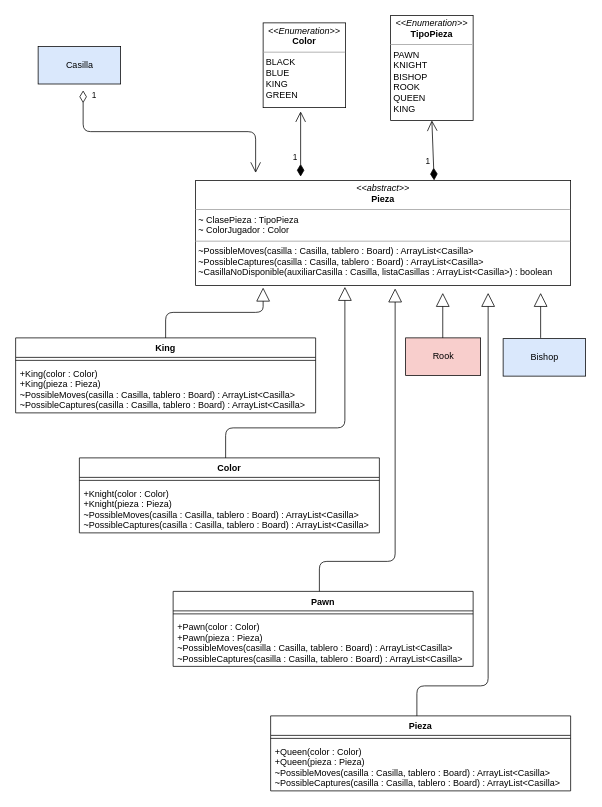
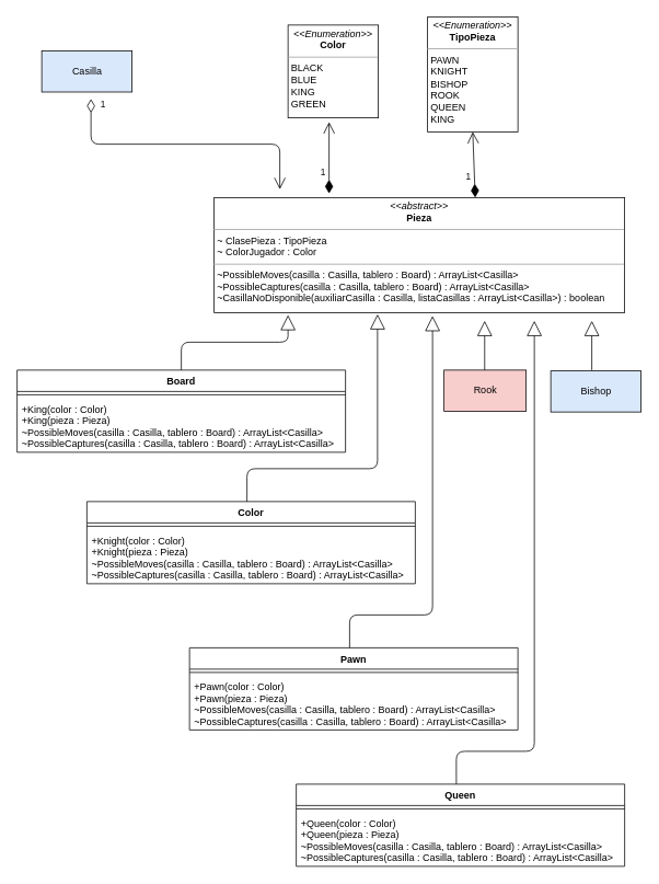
  <mxCell id="0" />
  <mxCell id="1" parent="0" />
  <mxCell id="2" value="Casilla" style="html=1;fillColor=#dae8fc;" vertex="1" parent="1"><mxGeometry x="50" y="61.5" width="110" height="50" as="geometry" /></mxCell>
  <mxCell id="3" value="1" style="endArrow=open;html=1;endSize=12;startArrow=diamondThin;startSize=14;startFill=0;align=left;verticalAlign=bottom;edgeStyle=elbowEdgeStyle;elbow=vertical;" edge="1" parent="1"><mxGeometry x="-0.905" y="10" relative="1" as="geometry"><mxPoint x="110" y="120" as="sourcePoint" /><mxPoint x="340" y="230" as="targetPoint" /><mxPoint as="offset" /></mxGeometry></mxCell>
  <mxCell id="4" value="&lt;p style=&quot;margin: 0px ; margin-top: 4px ; text-align: center&quot;&gt;&lt;i&gt;&amp;lt;&amp;lt;Enumeration&amp;gt;&amp;gt;&lt;/i&gt;&lt;br&gt;&lt;b&gt;Color&lt;/b&gt;&lt;/p&gt;&lt;hr size=&quot;1&quot;&gt;&lt;p style=&quot;margin: 0px ; margin-left: 4px&quot;&gt;BLACK&lt;/p&gt;&lt;p style=&quot;margin: 0px ; margin-left: 4px&quot;&gt;BLUE&lt;/p&gt;&lt;p style=&quot;margin: 0px ; margin-left: 4px&quot;&gt;KING&lt;/p&gt;&lt;p style=&quot;margin: 0px ; margin-left: 4px&quot;&gt;GREEN&lt;/p&gt;&lt;br&gt;&lt;p style=&quot;margin: 0px ; margin-left: 4px&quot;&gt;&lt;br&gt;&lt;/p&gt;" style="verticalAlign=top;align=left;overflow=fill;fontSize=12;fontFamily=Helvetica;html=1;rounded=0;shadow=0;comic=0;labelBackgroundColor=none;strokeColor=#000000;strokeWidth=1;fillColor=#ffffff;" vertex="1" parent="1"><mxGeometry x="350" y="30" width="110" height="113" as="geometry" /></mxCell>
  <mxCell id="5" value="1" style="endArrow=open;html=1;endSize=12;startArrow=diamondThin;startSize=14;startFill=1;align=left;verticalAlign=bottom;" edge="1" parent="1"><mxGeometry x="-0.603" y="12" relative="1" as="geometry"><mxPoint x="400" y="235" as="sourcePoint" /><mxPoint x="400" y="148" as="targetPoint" /><mxPoint as="offset" /></mxGeometry></mxCell>
  <mxCell id="6" value="&lt;p style=&quot;margin: 0px ; margin-top: 4px ; text-align: center&quot;&gt;&lt;i&gt;&amp;lt;&amp;lt;Enumeration&amp;gt;&amp;gt;&lt;/i&gt;&lt;br&gt;&lt;b&gt;TipoPieza&lt;/b&gt;&lt;/p&gt;&lt;hr size=&quot;1&quot;&gt;&lt;p style=&quot;margin: 0px ; margin-left: 4px&quot;&gt;PAWN&lt;/p&gt;&lt;p style=&quot;margin: 0px ; margin-left: 4px&quot;&gt;KNIGHT&lt;/p&gt;&lt;p style=&quot;margin: 0px ; margin-left: 4px&quot;&gt;BISHOP&lt;/p&gt;&lt;p style=&quot;margin: 0px ; margin-left: 4px&quot;&gt;ROOK&lt;/p&gt;&lt;p style=&quot;margin: 0px ; margin-left: 4px&quot;&gt;QUEEN&lt;/p&gt;&lt;p style=&quot;margin: 0px ; margin-left: 4px&quot;&gt;KING&lt;/p&gt;&lt;p style=&quot;margin: 0px ; margin-left: 4px&quot;&gt;&lt;/p&gt;&lt;br&gt;&lt;p style=&quot;margin: 0px ; margin-left: 4px&quot;&gt;&lt;br&gt;&lt;/p&gt;" style="verticalAlign=top;align=left;overflow=fill;fontSize=12;fontFamily=Helvetica;html=1;rounded=0;shadow=0;comic=0;labelBackgroundColor=none;strokeColor=#000000;strokeWidth=1;fillColor=#ffffff;" vertex="1" parent="1"><mxGeometry x="520" y="20" width="110" height="140" as="geometry" /></mxCell>
  <mxCell id="7" value="1" style="endArrow=open;html=1;endSize=12;startArrow=diamondThin;startSize=14;startFill=1;align=left;verticalAlign=bottom;exitX=0.75;exitY=0;exitDx=0;exitDy=0;entryX=0.5;entryY=1;entryDx=0;entryDy=0;" edge="1" parent="1" target="6"><mxGeometry x="-0.603" y="12" relative="1" as="geometry"><mxPoint x="578" y="240" as="sourcePoint" /><mxPoint x="410" y="158" as="targetPoint" /><mxPoint as="offset" /></mxGeometry></mxCell>
  <mxCell id="8" value="&lt;p style=&quot;margin: 0px ; margin-top: 4px ; text-align: center&quot;&gt;&lt;i&gt;&amp;lt;&amp;lt;abstract&amp;gt;&amp;gt;&lt;/i&gt;&lt;br&gt;&lt;b&gt;Pieza&lt;/b&gt;&lt;/p&gt;&lt;hr size=&quot;1&quot;&gt;&lt;p style=&quot;margin: 0px ; margin-left: 4px&quot;&gt;~ ClasePieza : TipoPieza&lt;br&gt;~ ColorJugador : Color&lt;/p&gt;&lt;hr size=&quot;1&quot;&gt;&lt;p style=&quot;margin: 0px ; margin-left: 4px&quot;&gt;~PossibleMoves(casilla : Casilla, tablero : Board) : ArrayList&amp;lt;Casilla&amp;gt;&lt;/p&gt;&lt;p style=&quot;margin: 0px ; margin-left: 4px&quot;&gt;~PossibleCaptures(casilla : Casilla, tablero : Board) : ArrayList&amp;lt;Casilla&amp;gt;&lt;/p&gt;&lt;p style=&quot;margin: 0px ; margin-left: 4px&quot;&gt;~CasillaNoDisponible(auxiliarCasilla : Casilla, listaCasillas : ArrayList&amp;lt;Casilla&amp;gt;) : boolean&lt;/p&gt;" style="verticalAlign=top;align=left;overflow=fill;fontSize=12;fontFamily=Helvetica;html=1;" vertex="1" parent="1"><mxGeometry x="260" y="240" width="500" height="140" as="geometry" /></mxCell>
  <mxCell id="9" value="" style="endArrow=block;endSize=16;endFill=0;html=1;edgeStyle=elbowEdgeStyle;entryX=0.18;entryY=1.021;entryDx=0;entryDy=0;entryPerimeter=0;elbow=vertical;exitX=0.5;exitY=0;exitDx=0;exitDy=0;" edge="1" parent="1" source="10" target="8"><mxGeometry width="160" relative="1" as="geometry"><mxPoint x="220" y="440" as="sourcePoint" /><mxPoint x="210" y="400" as="targetPoint" /></mxGeometry></mxCell>
- <mxCell id="10" value="King" style="swimlane;fontStyle=1;align=center;verticalAlign=top;childLayout=stackLayout;horizontal=1;startSize=26;horizontalStack=0;resizeParent=1;resizeParentMax=0;resizeLast=0;collapsible=1;marginBottom=0;" vertex="1" parent="1"><mxGeometry x="20" y="450" width="400" height="100" as="geometry" /></mxCell>
+ <mxCell id="10" value="Board" style="swimlane;fontStyle=1;align=center;verticalAlign=top;childLayout=stackLayout;horizontal=1;startSize=26;horizontalStack=0;resizeParent=1;resizeParentMax=0;resizeLast=0;collapsible=1;marginBottom=0;" vertex="1" parent="1"><mxGeometry x="20" y="450" width="400" height="100" as="geometry" /></mxCell>
  <mxCell id="11" value="" style="line;strokeWidth=1;fillColor=none;align=left;verticalAlign=middle;spacingTop=-1;spacingLeft=3;spacingRight=3;rotatable=0;labelPosition=right;points=[];portConstraint=eastwest;" vertex="1" parent="10"><mxGeometry y="26" width="400" height="8" as="geometry" /></mxCell>
  <mxCell id="12" value="+King(color : Color)&#10;+King(pieza : Pieza)&#10;~PossibleMoves(casilla : Casilla, tablero : Board) : ArrayList&lt;Casilla&gt;&#10;~PossibleCaptures(casilla : Casilla, tablero : Board) : ArrayList&lt;Casilla&gt;&#10;&#10;" style="text;strokeColor=none;fillColor=none;align=left;verticalAlign=top;spacingLeft=4;spacingRight=4;overflow=hidden;rotatable=0;points=[[0,0.5],[1,0.5]];portConstraint=eastwest;" vertex="1" parent="10"><mxGeometry y="34" width="400" height="66" as="geometry" /></mxCell>
  <mxCell id="13" value="Color" style="swimlane;fontStyle=1;align=center;verticalAlign=top;childLayout=stackLayout;horizontal=1;startSize=26;horizontalStack=0;resizeParent=1;resizeParentMax=0;resizeLast=0;collapsible=1;marginBottom=0;" vertex="1" parent="1"><mxGeometry x="105" y="610" width="400" height="100" as="geometry" /></mxCell>
  <mxCell id="14" value="" style="line;strokeWidth=1;fillColor=none;align=left;verticalAlign=middle;spacingTop=-1;spacingLeft=3;spacingRight=3;rotatable=0;labelPosition=right;points=[];portConstraint=eastwest;" vertex="1" parent="13"><mxGeometry y="26" width="400" height="8" as="geometry" /></mxCell>
  <mxCell id="15" value="+Knight(color : Color)&#10;+Knight(pieza : Pieza)&#10;~PossibleMoves(casilla : Casilla, tablero : Board) : ArrayList&lt;Casilla&gt;&#10;~PossibleCaptures(casilla : Casilla, tablero : Board) : ArrayList&lt;Casilla&gt;&#10;&#10;" style="text;strokeColor=none;fillColor=none;align=left;verticalAlign=top;spacingLeft=4;spacingRight=4;overflow=hidden;rotatable=0;points=[[0,0.5],[1,0.5]];portConstraint=eastwest;" vertex="1" parent="13"><mxGeometry y="34" width="400" height="66" as="geometry" /></mxCell>
  <mxCell id="16" value="" style="endArrow=block;endSize=16;endFill=0;html=1;edgeStyle=elbowEdgeStyle;entryX=0.398;entryY=1.014;entryDx=0;entryDy=0;entryPerimeter=0;elbow=vertical;exitX=0.5;exitY=0;exitDx=0;exitDy=0;" edge="1" parent="1" target="8"><mxGeometry width="160" relative="1" as="geometry"><mxPoint x="300" y="610" as="sourcePoint" /><mxPoint x="430" y="543" as="targetPoint" /><Array as="points"><mxPoint x="390" y="570" /></Array></mxGeometry></mxCell>
  <mxCell id="17" value="Pawn" style="swimlane;fontStyle=1;align=center;verticalAlign=top;childLayout=stackLayout;horizontal=1;startSize=26;horizontalStack=0;resizeParent=1;resizeParentMax=0;resizeLast=0;collapsible=1;marginBottom=0;" vertex="1" parent="1"><mxGeometry x="230" y="788" width="400" height="100" as="geometry" /></mxCell>
  <mxCell id="18" value="" style="line;strokeWidth=1;fillColor=none;align=left;verticalAlign=middle;spacingTop=-1;spacingLeft=3;spacingRight=3;rotatable=0;labelPosition=right;points=[];portConstraint=eastwest;" vertex="1" parent="17"><mxGeometry y="26" width="400" height="8" as="geometry" /></mxCell>
  <mxCell id="19" value="+Pawn(color : Color)&#10;+Pawn(pieza : Pieza)&#10;~PossibleMoves(casilla : Casilla, tablero : Board) : ArrayList&lt;Casilla&gt;&#10;~PossibleCaptures(casilla : Casilla, tablero : Board) : ArrayList&lt;Casilla&gt;&#10;&#10;" style="text;strokeColor=none;fillColor=none;align=left;verticalAlign=top;spacingLeft=4;spacingRight=4;overflow=hidden;rotatable=0;points=[[0,0.5],[1,0.5]];portConstraint=eastwest;" vertex="1" parent="17"><mxGeometry y="34" width="400" height="66" as="geometry" /></mxCell>
  <mxCell id="20" value="" style="endArrow=block;endSize=16;endFill=0;html=1;edgeStyle=elbowEdgeStyle;entryX=0.532;entryY=1.029;entryDx=0;entryDy=0;entryPerimeter=0;elbow=vertical;exitX=0.5;exitY=0;exitDx=0;exitDy=0;" edge="1" parent="1" target="8"><mxGeometry width="160" relative="1" as="geometry"><mxPoint x="425" y="788" as="sourcePoint" /><mxPoint x="584" y="560" as="targetPoint" /><Array as="points"><mxPoint x="515" y="748" /></Array></mxGeometry></mxCell>
- <mxCell id="21" value="Pieza" style="swimlane;fontStyle=1;align=center;verticalAlign=top;childLayout=stackLayout;horizontal=1;startSize=26;horizontalStack=0;resizeParent=1;resizeParentMax=0;resizeLast=0;collapsible=1;marginBottom=0;" vertex="1" parent="1"><mxGeometry x="360" y="954" width="400" height="100" as="geometry" /></mxCell>
+ <mxCell id="21" value="Queen" style="swimlane;fontStyle=1;align=center;verticalAlign=top;childLayout=stackLayout;horizontal=1;startSize=26;horizontalStack=0;resizeParent=1;resizeParentMax=0;resizeLast=0;collapsible=1;marginBottom=0;" vertex="1" parent="1"><mxGeometry x="360" y="954" width="400" height="100" as="geometry" /></mxCell>
  <mxCell id="22" value="" style="line;strokeWidth=1;fillColor=none;align=left;verticalAlign=middle;spacingTop=-1;spacingLeft=3;spacingRight=3;rotatable=0;labelPosition=right;points=[];portConstraint=eastwest;" vertex="1" parent="21"><mxGeometry y="26" width="400" height="8" as="geometry" /></mxCell>
  <mxCell id="23" value="+Queen(color : Color)&#10;+Queen(pieza : Pieza)&#10;~PossibleMoves(casilla : Casilla, tablero : Board) : ArrayList&lt;Casilla&gt;&#10;~PossibleCaptures(casilla : Casilla, tablero : Board) : ArrayList&lt;Casilla&gt;&#10;&#10;" style="text;strokeColor=none;fillColor=none;align=left;verticalAlign=top;spacingLeft=4;spacingRight=4;overflow=hidden;rotatable=0;points=[[0,0.5],[1,0.5]];portConstraint=eastwest;" vertex="1" parent="21"><mxGeometry y="34" width="400" height="66" as="geometry" /></mxCell>
  <mxCell id="24" value="" style="endArrow=block;endSize=16;endFill=0;html=1;edgeStyle=elbowEdgeStyle;elbow=vertical;exitX=0.5;exitY=0;exitDx=0;exitDy=0;" edge="1" parent="1"><mxGeometry width="160" relative="1" as="geometry"><mxPoint x="555" y="954" as="sourcePoint" /><mxPoint x="650" y="390" as="targetPoint" /><Array as="points"><mxPoint x="645" y="914" /></Array></mxGeometry></mxCell>
  <mxCell id="25" value="Bishop" style="html=1;fillColor=#dae8fc;" vertex="1" parent="1"><mxGeometry x="670" y="451" width="110" height="50" as="geometry" /></mxCell>
  <mxCell id="26" value="" style="endArrow=block;endSize=16;endFill=0;html=1;elbow=vertical;" edge="1" parent="1"><mxGeometry width="160" relative="1" as="geometry"><mxPoint x="720" y="450" as="sourcePoint" /><mxPoint x="720" y="390" as="targetPoint" /></mxGeometry></mxCell>
  <mxCell id="27" value="Rook" style="html=1;fillColor=#f8cecc;" vertex="1" parent="1"><mxGeometry x="540" y="450" width="100" height="50" as="geometry" /></mxCell>
  <mxCell id="28" value="" style="endArrow=block;endSize=16;endFill=0;html=1;elbow=vertical;" edge="1" parent="1"><mxGeometry width="160" relative="1" as="geometry"><mxPoint x="589.5" y="450" as="sourcePoint" /><mxPoint x="589.5" y="390" as="targetPoint" /></mxGeometry></mxCell>
